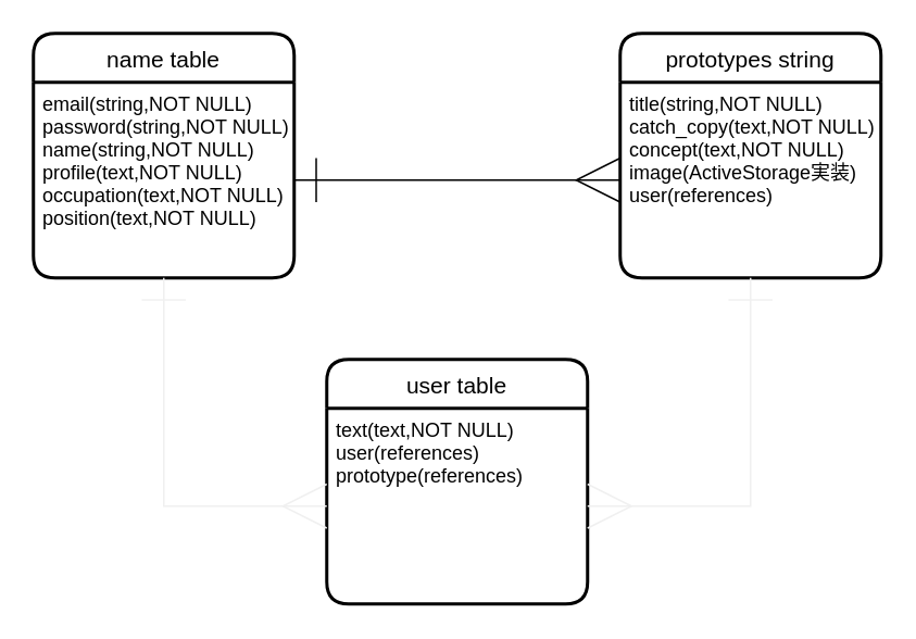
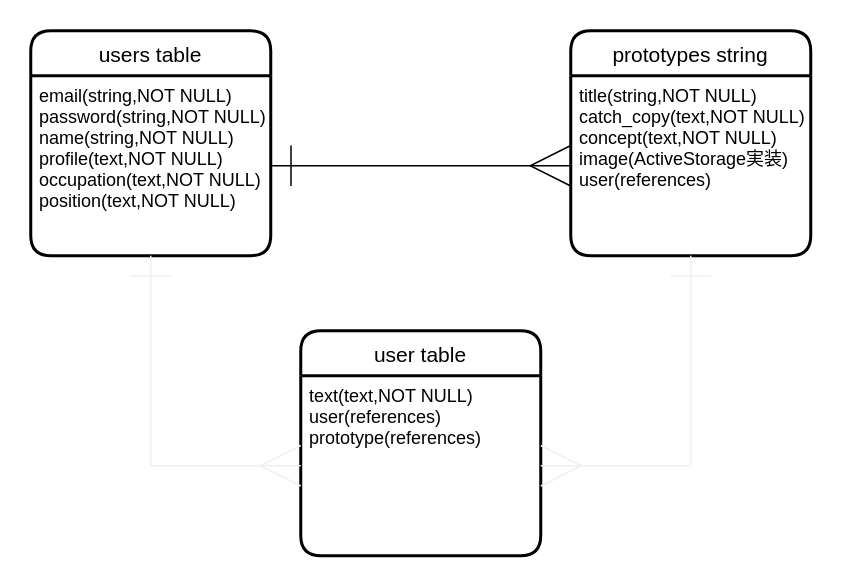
  <mxCell id="0" />
  <mxCell id="1" parent="0" />
- <mxCell id="2" value="name table" style="swimlane;childLayout=stackLayout;horizontal=1;startSize=30;horizontalStack=0;rounded=1;fontSize=14;fontStyle=0;strokeWidth=2;resizeParent=0;resizeLast=1;shadow=0;dashed=0;align=center;" vertex="1" parent="1"><mxGeometry x="20" y="20" width="160" height="150" as="geometry" /></mxCell>
+ <mxCell id="2" value="users table" style="swimlane;childLayout=stackLayout;horizontal=1;startSize=30;horizontalStack=0;rounded=1;fontSize=14;fontStyle=0;strokeWidth=2;resizeParent=0;resizeLast=1;shadow=0;dashed=0;align=center;" vertex="1" parent="1"><mxGeometry x="20" y="20" width="160" height="150" as="geometry" /></mxCell>
  <mxCell id="3" value="email(string,NOT NULL)&#10;password(string,NOT NULL)&#10;name(string,NOT NULL)&#10;profile(text,NOT NULL)&#10;occupation(text,NOT NULL)&#10;position(text,NOT NULL)&#10;" style="align=left;strokeColor=none;fillColor=none;spacingLeft=4;fontSize=12;verticalAlign=top;resizable=0;rotatable=0;part=1;" vertex="1" parent="2"><mxGeometry y="30" width="160" height="120" as="geometry" /></mxCell>
  <mxCell id="4" value="prototypes string" style="swimlane;childLayout=stackLayout;horizontal=1;startSize=30;horizontalStack=0;rounded=1;fontSize=14;fontStyle=0;strokeWidth=2;resizeParent=0;resizeLast=1;shadow=0;dashed=0;align=center;" vertex="1" parent="1"><mxGeometry x="380" y="20" width="160" height="150" as="geometry" /></mxCell>
  <mxCell id="5" value="title(string,NOT NULL)&#10;catch_copy(text,NOT NULL)&#10;concept(text,NOT NULL)&#10;image(ActiveStorage実装)&#10;user(references)&#10;" style="align=left;strokeColor=none;fillColor=none;spacingLeft=4;fontSize=12;verticalAlign=top;resizable=0;rotatable=0;part=1;" vertex="1" parent="4"><mxGeometry y="30" width="160" height="120" as="geometry" /></mxCell>
  <mxCell id="6" value="user table" style="swimlane;childLayout=stackLayout;horizontal=1;startSize=30;horizontalStack=0;rounded=1;fontSize=14;fontStyle=0;strokeWidth=2;resizeParent=0;resizeLast=1;shadow=0;dashed=0;align=center;" vertex="1" parent="1"><mxGeometry x="200" y="220" width="160" height="150" as="geometry" /></mxCell>
  <mxCell id="7" value="text(text,NOT NULL)&#10;user(references)&#10;prototype(references)" style="align=left;strokeColor=none;fillColor=none;spacingLeft=4;fontSize=12;verticalAlign=top;resizable=0;rotatable=0;part=1;" vertex="1" parent="6"><mxGeometry y="30" width="160" height="120" as="geometry" /></mxCell>
  <mxCell id="8" style="edgeStyle=orthogonalEdgeStyle;rounded=0;orthogonalLoop=1;jettySize=auto;html=1;exitX=1;exitY=0.5;exitDx=0;exitDy=0;entryX=0;entryY=0.5;entryDx=0;entryDy=0;startArrow=ERone;startFill=0;endArrow=ERmany;endFill=0;strokeWidth=1;endSize=25;startSize=25;" edge="1" parent="1" source="3" target="5"><mxGeometry relative="1" as="geometry"><mxPoint x="370" y="109.833" as="targetPoint" /></mxGeometry></mxCell>
  <mxCell id="9" style="edgeStyle=orthogonalEdgeStyle;rounded=0;orthogonalLoop=1;jettySize=auto;html=1;exitX=0.5;exitY=1;exitDx=0;exitDy=0;entryX=1;entryY=0.5;entryDx=0;entryDy=0;startArrow=ERone;startFill=0;startSize=25;endArrow=ERmany;endFill=0;endSize=25;strokeColor=#f0f0f0;strokeWidth=1;" edge="1" parent="1" source="5" target="7"><mxGeometry relative="1" as="geometry" /></mxCell>
  <mxCell id="10" style="edgeStyle=orthogonalEdgeStyle;rounded=0;orthogonalLoop=1;jettySize=auto;html=1;exitX=0.5;exitY=1;exitDx=0;exitDy=0;entryX=0;entryY=0.5;entryDx=0;entryDy=0;startArrow=ERone;startFill=0;startSize=25;endArrow=ERmany;endFill=0;endSize=25;strokeColor=#f0f0f0;strokeWidth=1;" edge="1" parent="1" source="3" target="7"><mxGeometry relative="1" as="geometry" /></mxCell>
